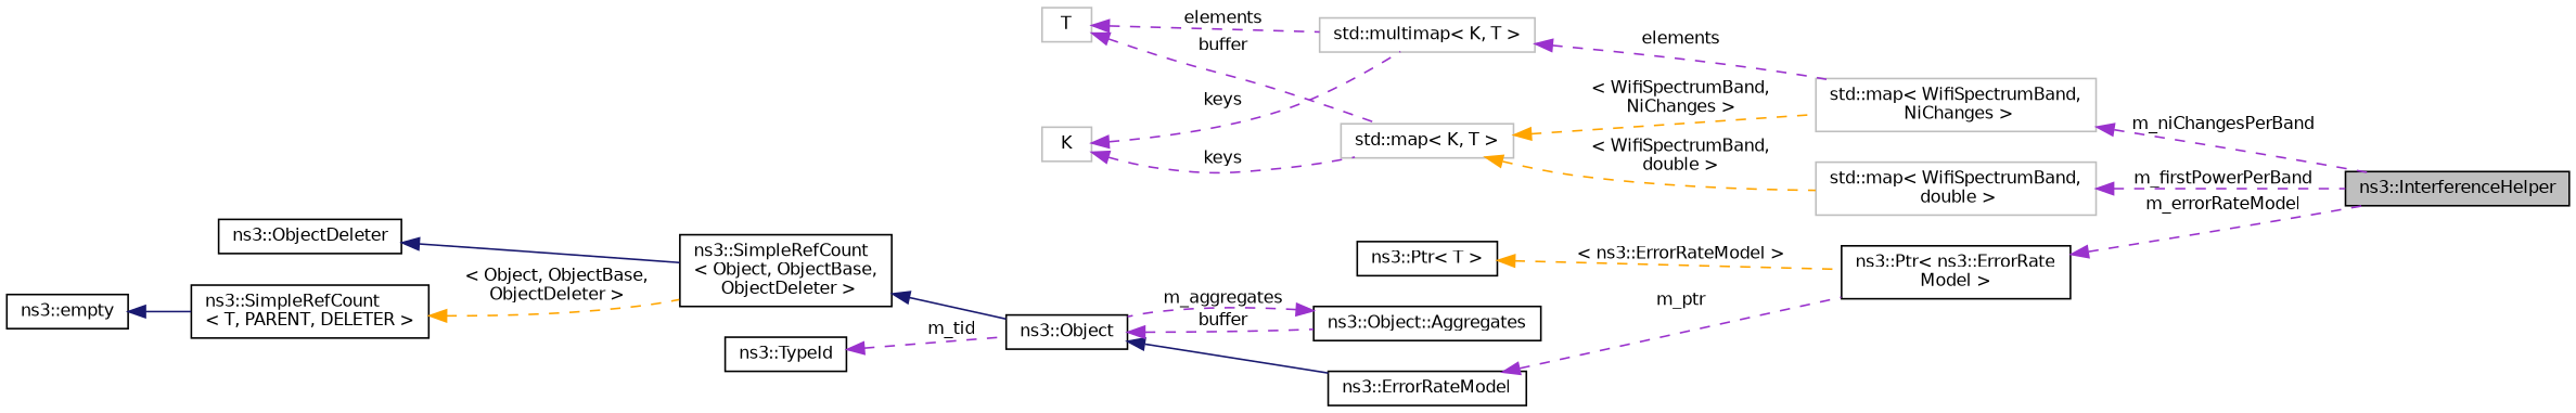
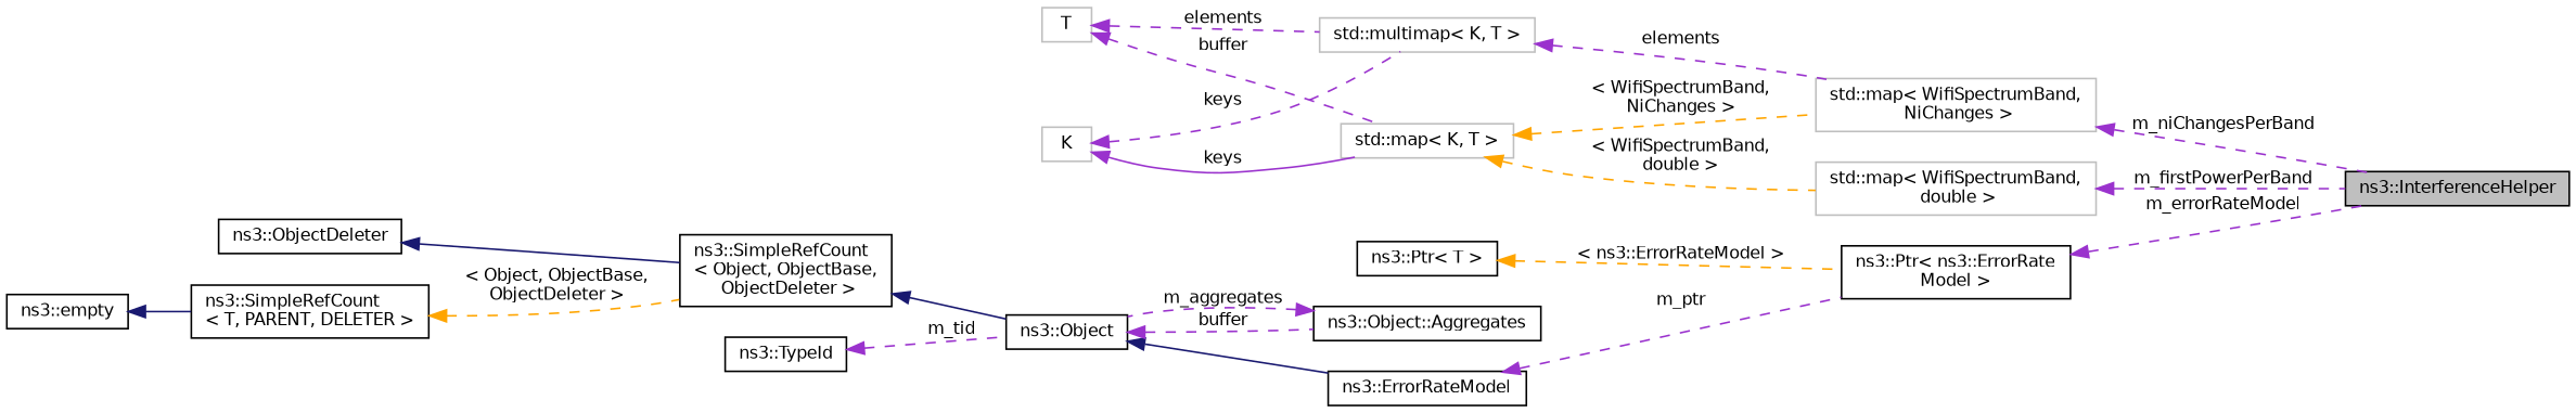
  digraph {
    rankdir=LR
    node [color=black fillcolor=white fontname=Helvetica fontsize=10 shape=record style=filled]
    edge [color=darkorchid3 dir=back fontname=Helvetica fontsize=10 labelfontname=Helvetica labelfontsize=10 style=dashed]
    n1 [fillcolor=grey75 fontcolor=black height=0.2 label="ns3::InterferenceHelper" width=0.4]
    n2 [color=grey75 height=0.2 label="std::map\< WifiSpectrumBand,\l NiChanges \>" width=0.4]
    n3 [color=grey75 height=0.2 label="std::multimap\< K, T \>" width=0.4]
    n4 [color=grey75 height=0.2 label=K width=0.4]
    n5 [color=grey75 height=0.2 label="std::map\< K, T \>" width=0.4]
    n6 [color=grey75 height=0.2 label="std::map\< WifiSpectrumBand,\l double \>" width=0.4]
    n7 [color=grey75 height=0.2 label=T width=0.4]
    n8 [height=0.2 label="ns3::Ptr\< ns3::ErrorRate\lModel \>" width=0.4]
    n9 [height=0.2 label="ns3::ErrorRateModel" width=0.4]
    n10 [height=0.2 label="ns3::Object" width=0.4]
    n11 [height=0.2 label="ns3::Object::Aggregates" width=0.4]
    n12 [height=0.2 label="ns3::SimpleRefCount\l\< Object, ObjectBase,\l ObjectDeleter \>" width=0.4]
    n13 [height=0.2 label="ns3::ObjectDeleter" width=0.4]
    n14 [height=0.2 label="ns3::SimpleRefCount\l\< T, PARENT, DELETER \>" width=0.4]
    n15 [height=0.2 label="ns3::empty" width=0.4]
    n16 [height=0.2 label="ns3::TypeId" width=0.4]
    n17 [height=0.2 label="ns3::Ptr\< T \>" width=0.4]
    n2 -> n1 [label=" m_niChangesPerBand"]
    n3 -> n2 [label=" elements"]
    n4 -> n3 [label=" keys"]
-   n4 -> n5 [label=" keys"]
+   n4 -> n5 [label=" keys" style=solid]
    n5 -> n2 [color=orange label=" \< WifiSpectrumBand,\l NiChanges \>"]
    n5 -> n6 [color=orange label=" \< WifiSpectrumBand,\l double \>"]
    n6 -> n1 [label=" m_firstPowerPerBand"]
    n7 -> n3 [label=" elements"]
    n7 -> n5 [label=" buffer"]
    n8 -> n1 [label=" m_errorRateModel"]
    n9 -> n8 [label=" m_ptr"]
    n10 -> n9 [color=midnightblue style=solid]
    n10 -> n11 [label=" buffer"]
    n11 -> n10 [label=" m_aggregates"]
    n12 -> n10 [color=midnightblue style=solid]
    n13 -> n12 [color=midnightblue style=solid]
    n14 -> n12 [color=orange label=" \< Object, ObjectBase,\l ObjectDeleter \>"]
    n15 -> n14 [color=midnightblue style=solid]
    n16 -> n10 [label=" m_tid"]
    n17 -> n8 [color=orange label=" \< ns3::ErrorRateModel \>"]
  }
